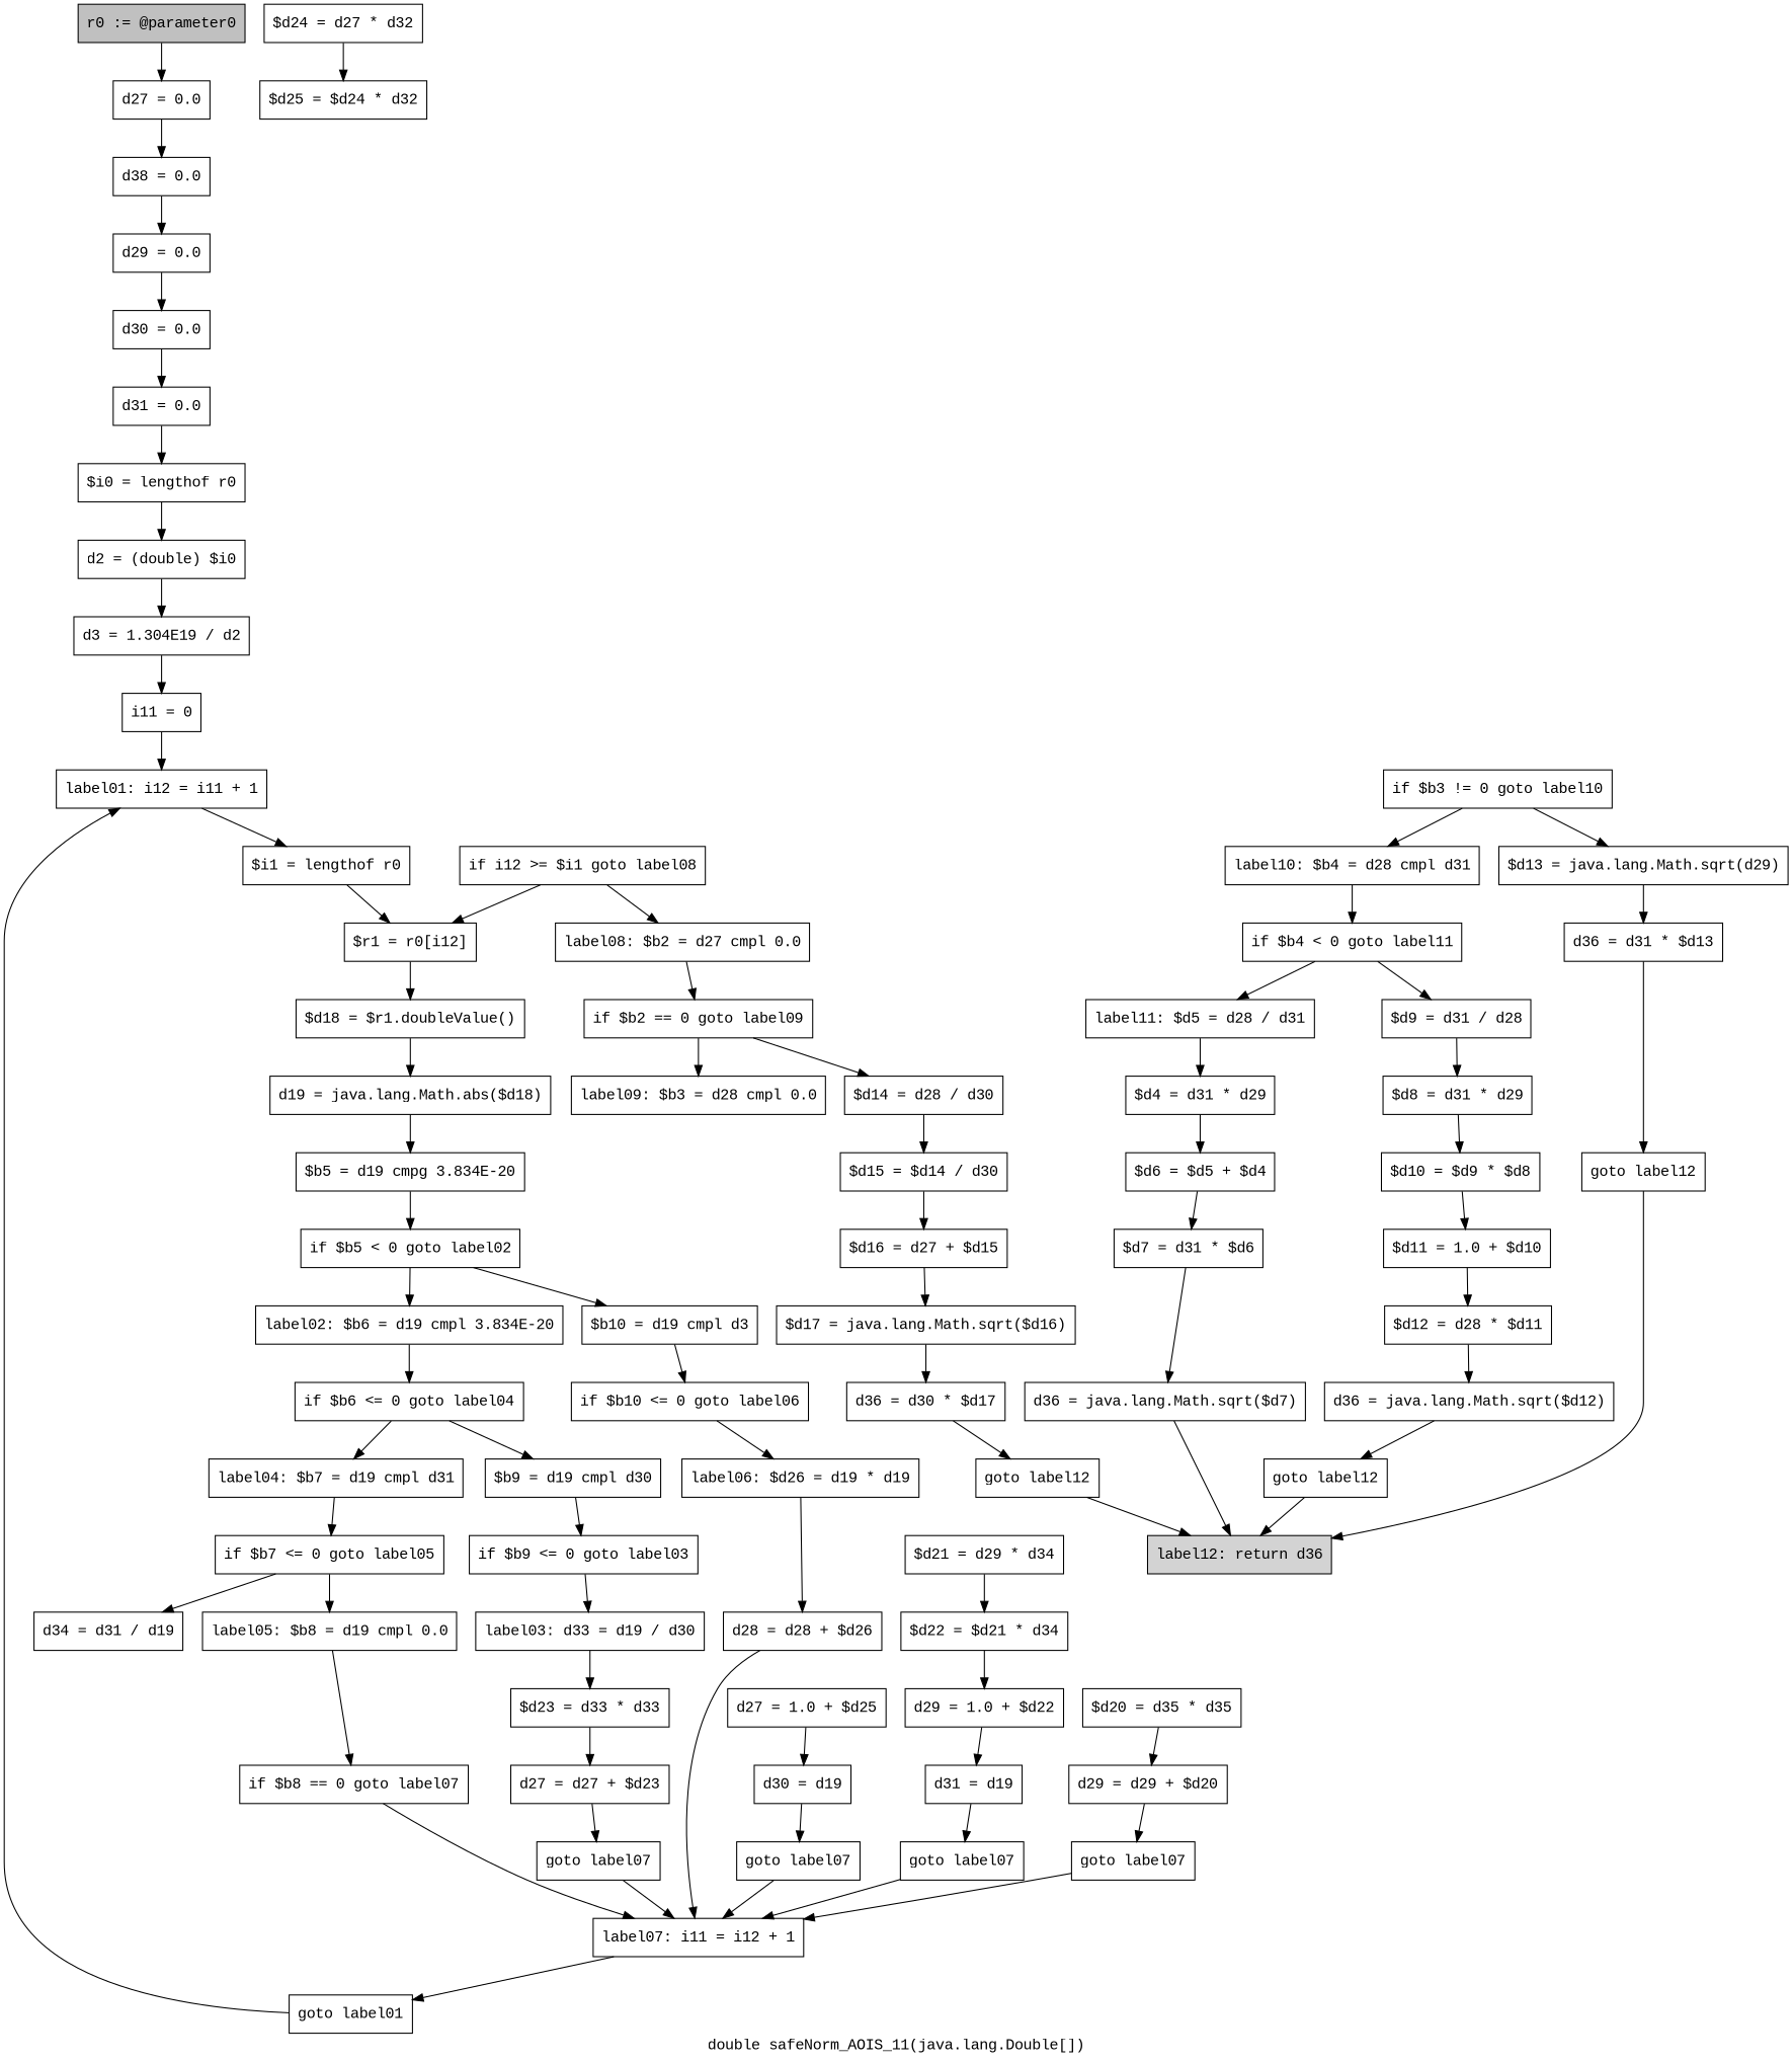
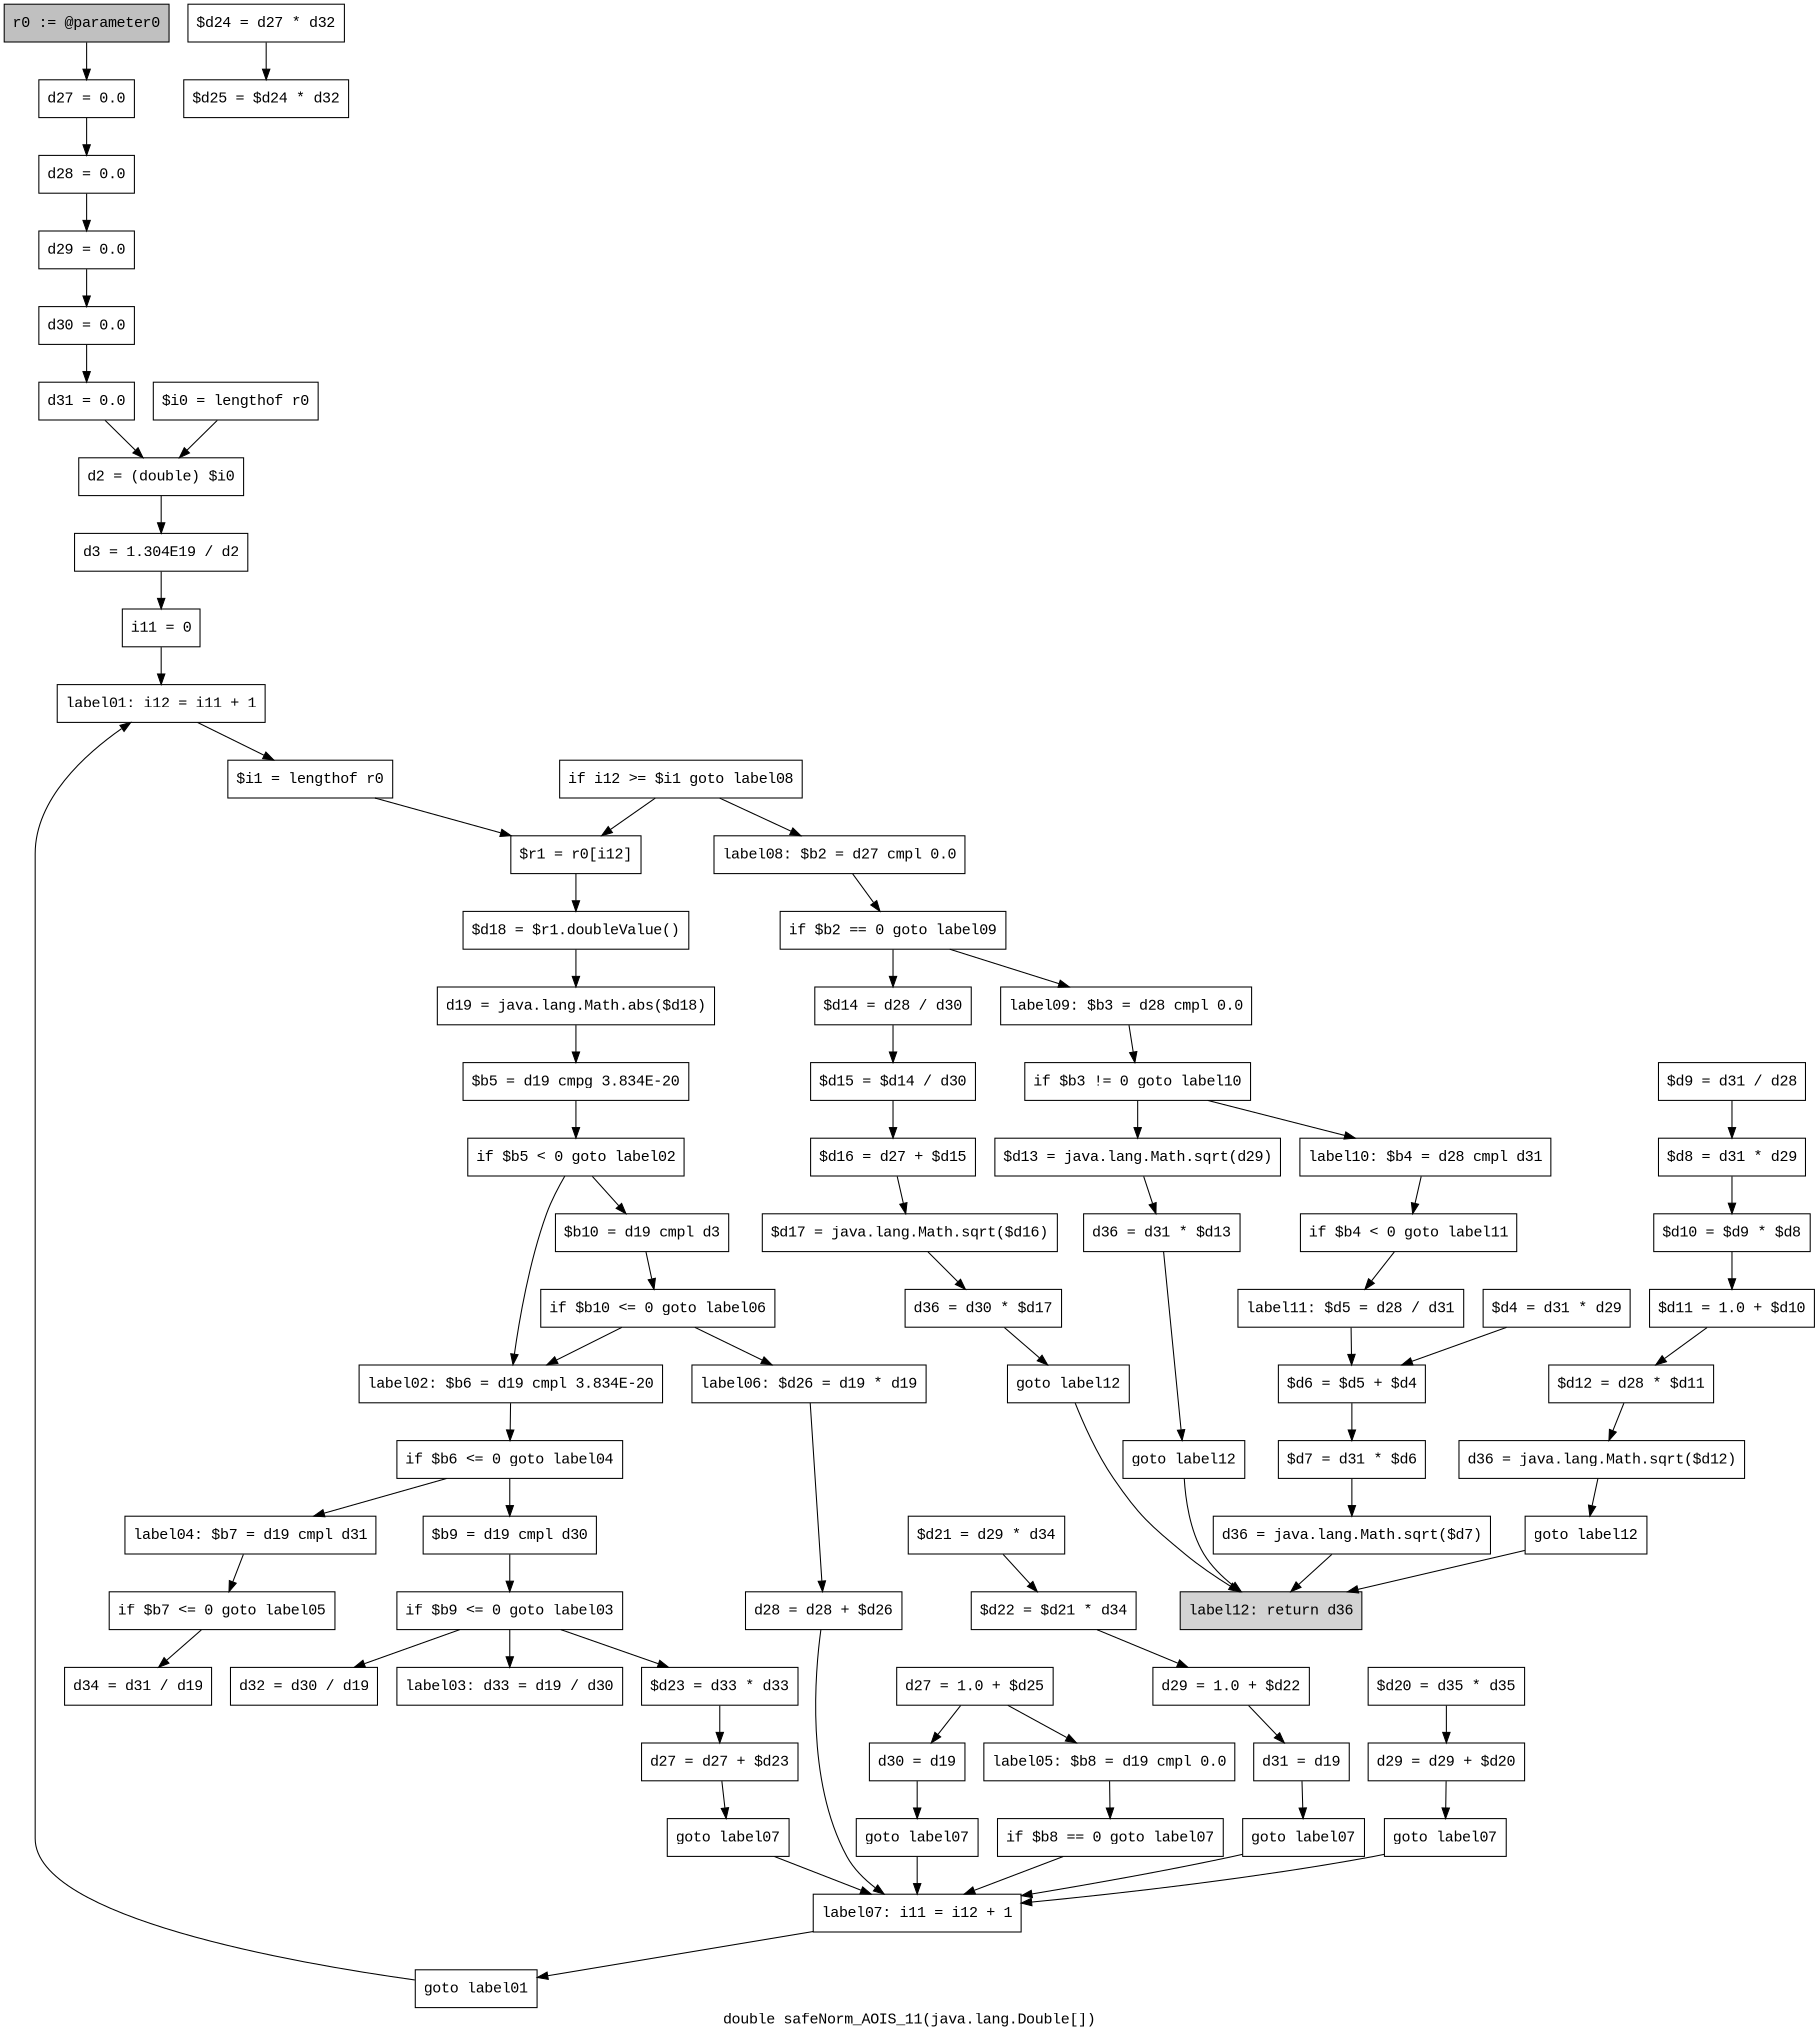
  digraph {
    fontname="Liberation Mono"
    label="double safeNorm_AOIS_11(java.lang.Double[])"
    node [fontname="Liberation Mono" shape=box]
    edge [fontname="Liberation Mono"]
    n1 [fillcolor=gray label="r0 := @parameter0" style=filled]
    n2 [label="d27 = 0.0"]
-   n3 [label="d38 = 0.0"]
+   n3 [label="d28 = 0.0"]
    n4 [label="d29 = 0.0"]
    n5 [label="d30 = 0.0"]
    n6 [label="d31 = 0.0"]
    n7 [label="$i0 = lengthof r0"]
    n8 [label="d2 = (double) $i0"]
    n9 [label="d3 = 1.304E19 / d2"]
    n10 [label="i11 = 0"]
    n11 [label="label01: i12 = i11 + 1"]
    n12 [label="$i1 = lengthof r0"]
    n13 [label="$r1 = r0[i12]"]
    n14 [label="if i12 >= $i1 goto label08"]
    n15 [label="label08: $b2 = d27 cmpl 0.0"]
    n16 [label="$d18 = $r1.doubleValue()"]
    n17 [label="if $b2 == 0 goto label09"]
    n18 [label="d19 = java.lang.Math.abs($d18)"]
    n19 [label="$d14 = d28 / d30"]
    n20 [label="label09: $b3 = d28 cmpl 0.0"]
    n21 [label="$b5 = d19 cmpg 3.834E-20"]
    n22 [label="if $b5 < 0 goto label02"]
    n23 [label="$b10 = d19 cmpl d3"]
    n24 [label="label02: $b6 = d19 cmpl 3.834E-20"]
    n25 [label="if $b10 <= 0 goto label06"]
    n26 [label="if $b6 <= 0 goto label04"]
    n27 [label="label06: $d26 = d19 * d19"]
    n28 [label="$b9 = d19 cmpl d30"]
    n29 [label="label04: $b7 = d19 cmpl d31"]
    n30 [label="d28 = d28 + $d26"]
    n31 [label="label07: i11 = i12 + 1"]
    n32 [label="if $b9 <= 0 goto label03"]
    n33 [label="if $b7 <= 0 goto label05"]
+   n34 [label="d32 = d30 / d19"]
    n35 [label="label03: d33 = d19 / d30"]
    n36 [label="d34 = d31 / d19"]
    n37 [label="label05: $b8 = d19 cmpl 0.0"]
    n38 [label="$d23 = d33 * d33"]
    n39 [label="$d24 = d27 * d32"]
    n40 [label="$d25 = $d24 * d32"]
    n41 [label="d27 = d27 + $d23"]
    n42 [label="d27 = 1.0 + $d25"]
    n43 [label="d30 = d19"]
    n44 [label="goto label07"]
    n45 [label="goto label01"]
    n46 [label="goto label07"]
    n47 [label="if $b8 == 0 goto label07"]
    n48 [label="$d21 = d29 * d34"]
    n49 [label="$d22 = $d21 * d34"]
    n50 [label="d29 = 1.0 + $d22"]
    n51 [label="d31 = d19"]
    n52 [label="goto label07"]
    n53 [label="$d20 = d35 * d35"]
    n54 [label="d29 = d29 + $d20"]
    n55 [label="goto label07"]
    n56 [label="$d15 = $d14 / d30"]
    n57 [label="if $b3 != 0 goto label10"]
    n58 [label="$d16 = d27 + $d15"]
    n59 [label="$d13 = java.lang.Math.sqrt(d29)"]
    n60 [label="label10: $b4 = d28 cmpl d31"]
    n61 [label="$d17 = java.lang.Math.sqrt($d16)"]
    n62 [label="d36 = d30 * $d17"]
    n63 [label="goto label12"]
    n64 [fillcolor=lightgray label="label12: return d36" style=filled]
    n65 [label="d36 = d31 * $d13"]
    n66 [label="if $b4 < 0 goto label11"]
    n67 [label="goto label12"]
    n68 [label="$d9 = d31 / d28"]
    n69 [label="label11: $d5 = d28 / d31"]
    n70 [label="$d8 = d31 * d29"]
    n71 [label="$d4 = d31 * d29"]
    n72 [label="$d10 = $d9 * $d8"]
    n73 [label="$d6 = $d5 + $d4"]
    n74 [label="$d11 = 1.0 + $d10"]
    n75 [label="$d12 = d28 * $d11"]
    n76 [label="d36 = java.lang.Math.sqrt($d12)"]
    n77 [label="goto label12"]
    n78 [label="$d7 = d31 * $d6"]
    n79 [label="d36 = java.lang.Math.sqrt($d7)"]
    n1 -> n2
    n2 -> n3
    n3 -> n4
    n4 -> n5
    n5 -> n6
-   n6 -> n7
+   n6 -> n8
    n7 -> n8
    n8 -> n9
    n9 -> n10
    n10 -> n11
    n11 -> n12
    n12 -> n13
    n13 -> n16
    n14 -> n13
    n14 -> n15
    n15 -> n17
    n16 -> n18
    n17 -> n19
    n17 -> n20
    n18 -> n21
    n19 -> n56
+   n20 -> n57
    n21 -> n22
    n22 -> n23
    n22 -> n24
    n23 -> n25
    n24 -> n26
+   n25 -> n24
    n25 -> n27
    n26 -> n28
    n26 -> n29
    n27 -> n30
    n28 -> n32
    n29 -> n33
    n30 -> n31
    n31 -> n45
+   n32 -> n34
    n32 -> n35
    n33 -> n36
-   n33 -> n37
-   n35 -> n38
+   n42 -> n37
+   n32 -> n38
    n37 -> n47
    n38 -> n41
    n39 -> n40
    n41 -> n46
    n42 -> n43
    n43 -> n44
    n44 -> n31
    n45 -> n11
    n46 -> n31
    n47 -> n31
    n48 -> n49
    n49 -> n50
    n50 -> n51
    n51 -> n52
    n52 -> n31
    n53 -> n54
    n54 -> n55
    n55 -> n31
    n56 -> n58
    n57 -> n59
    n57 -> n60
    n58 -> n61
    n59 -> n65
    n60 -> n66
    n61 -> n62
    n62 -> n63
    n63 -> n64
    n65 -> n67
-   n66 -> n68
    n66 -> n69
    n67 -> n64
    n68 -> n70
-   n69 -> n71
+   n69 -> n73
    n70 -> n72
    n71 -> n73
    n72 -> n74
    n73 -> n78
    n74 -> n75
    n75 -> n76
    n76 -> n77
    n77 -> n64
    n78 -> n79
    n79 -> n64
  }
